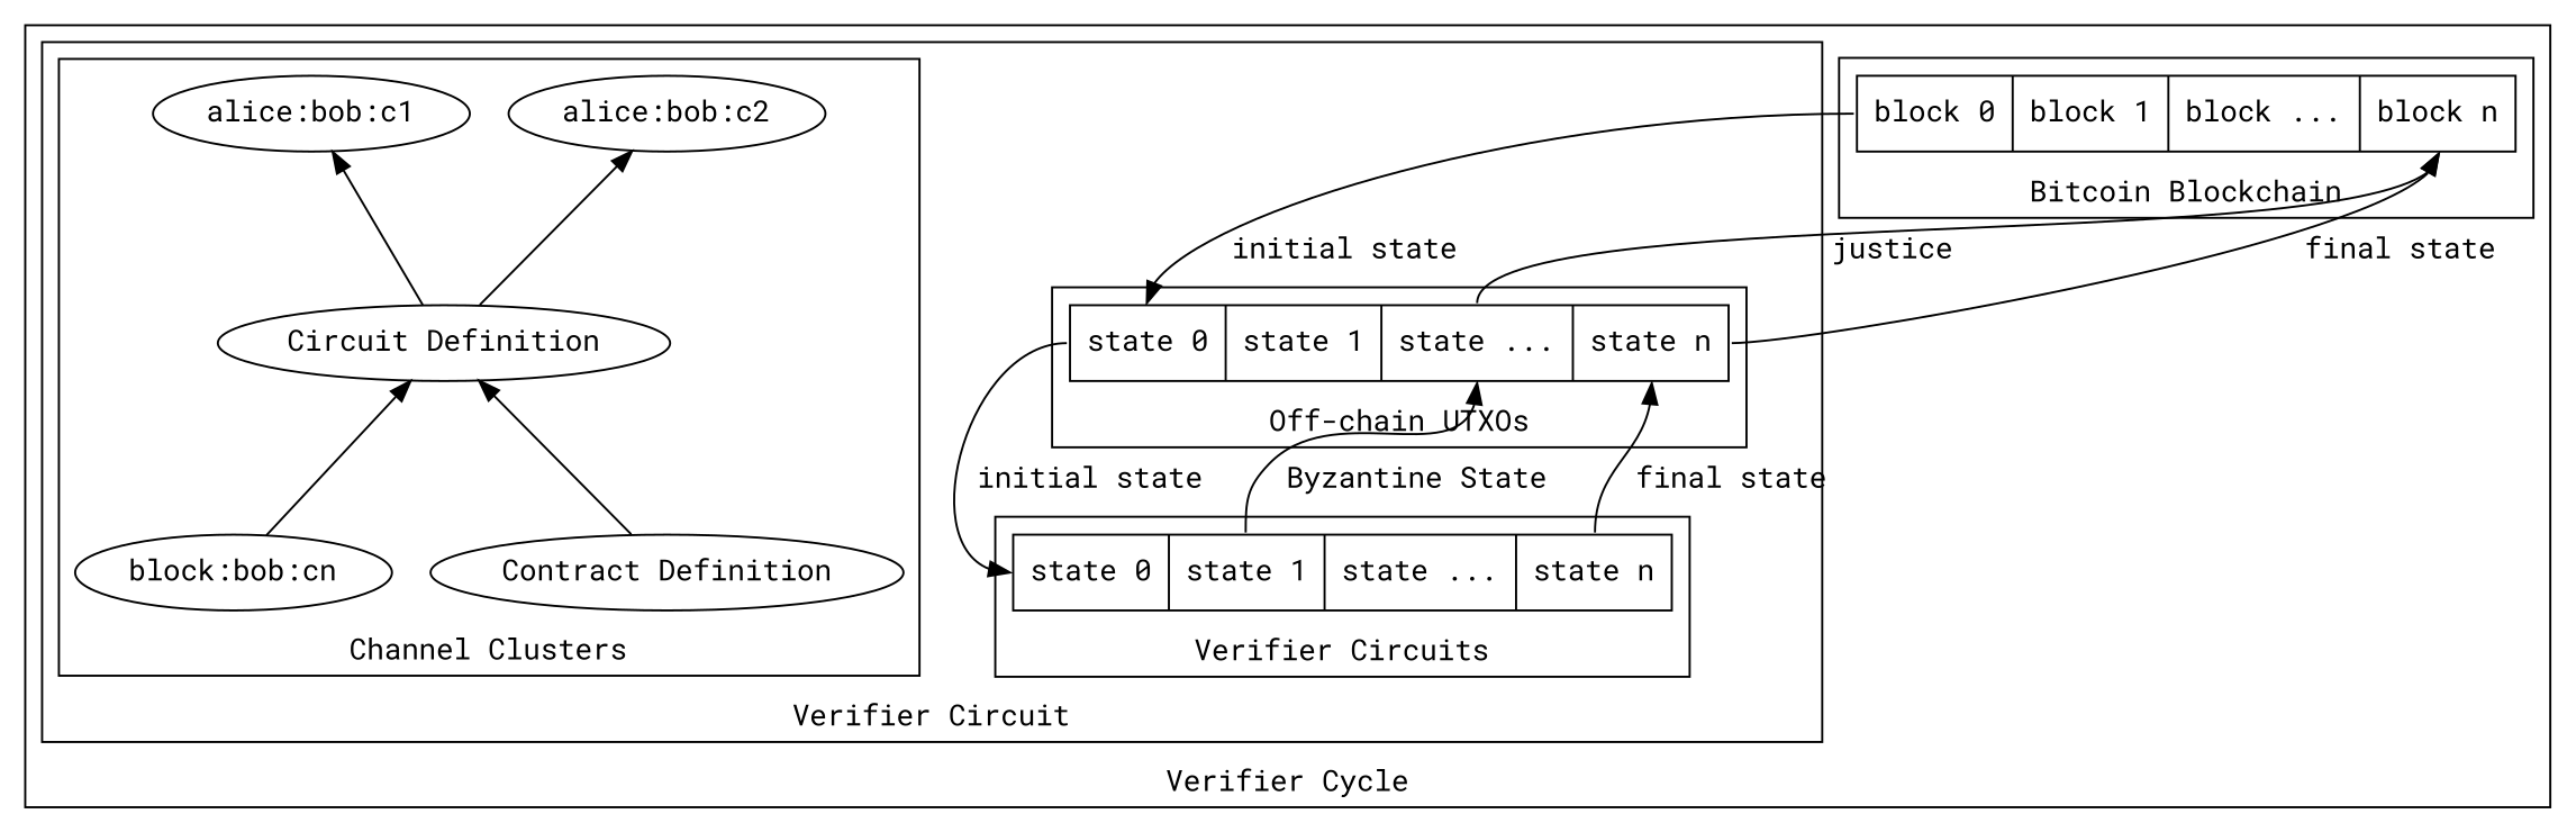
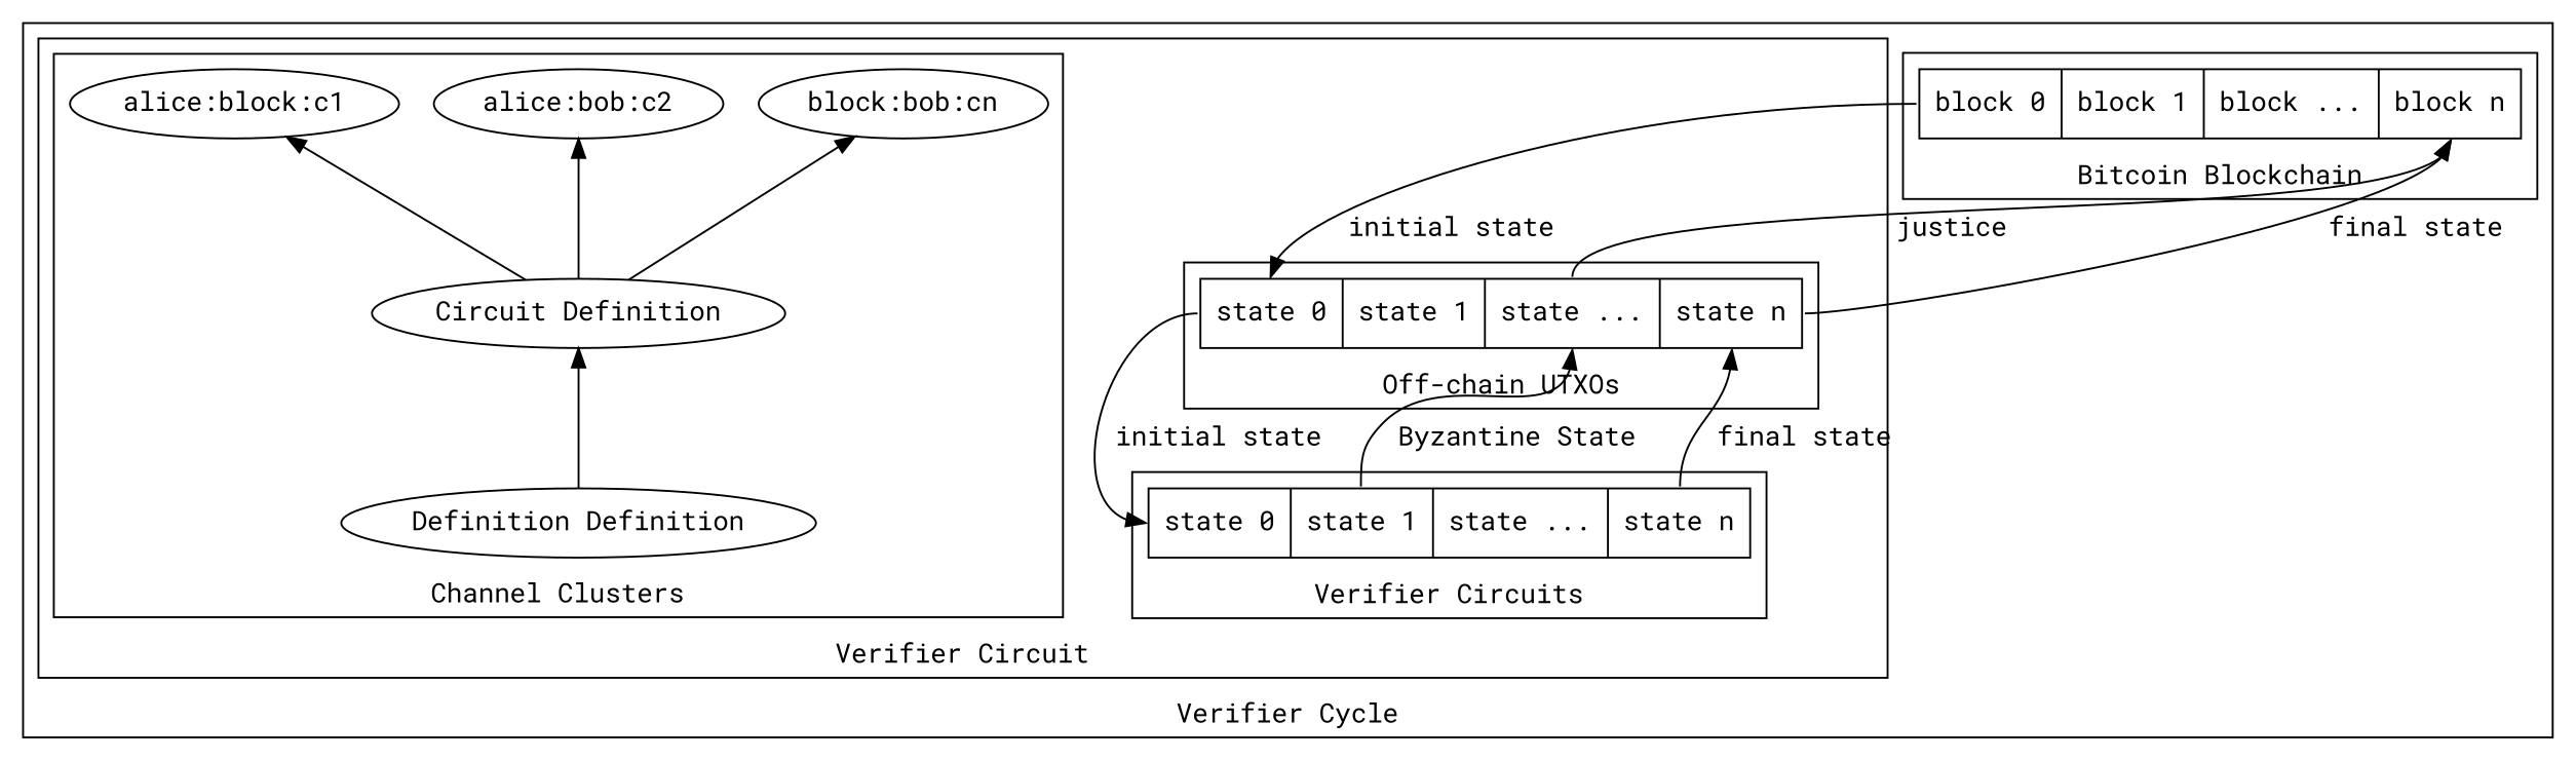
  digraph {
    fontname="Roboto Mono"
    rankdir=BT
    node [fontname="Roboto Mono"]
    edge [fontname="Roboto Mono"]
    n1 [label="<b0> block 0 | <b1> block 1 | <bs> block ... | <bn> block n" shape=record]
    n2 [label="<l0> state 0 | <l1> state 1 | <ls> state ... | <ln> state n" shape=record]
    n3 [label="<v0> state 0 | <v1> state 1 | <vs> state ... | <vn> state n" shape=record]
-   "Contract Definition"
+   "Contract Definition" [label="Definition Definition"]
    n5 [label="Circuit Definition"]
-   "alice:bob:c1"
+   "alice:bob:c1" [label="alice:block:c1"]
    "alice:bob:c2"
    n8 [label="block:bob:cn"]
    subgraph cluster_1 {
      label="Verifier Cycle"
      subgraph cluster_2 {
        label="Bitcoin Blockchain"
        n1
      }
      subgraph cluster_3 {
        label="Verifier Circuit"
        subgraph cluster_4 {
          label="Off-chain UTXOs"
          n2
        }
        subgraph cluster_5 {
          label="Verifier Circuits"
          n3
        }
        subgraph cluster_6 {
          label="Channel Clusters"
          "Contract Definition"
          n5
          "alice:bob:c1"
          "alice:bob:c2"
          n8
        }
      }
    }
    n1 -> n2 [headport=l0 label=" initial state" tailport=b0]
    n2 -> n1 [headport=bn label=" justice" tailport=ls]
    n2 -> n1 [headport=bn label=" final state" tailport=ln]
    n2 -> n3 [headport=v0 label=" initial state" tailport=l0]
    n3 -> n2 [headport=ls label=" Byzantine State" tailport=v1]
    n3 -> n2 [headport=ln label=" final state" tailport=vn]
    "Contract Definition" -> n5
    n5 -> "alice:bob:c1"
    n5 -> "alice:bob:c2"
-   n8 -> n5
+   n5 -> n8
  }
